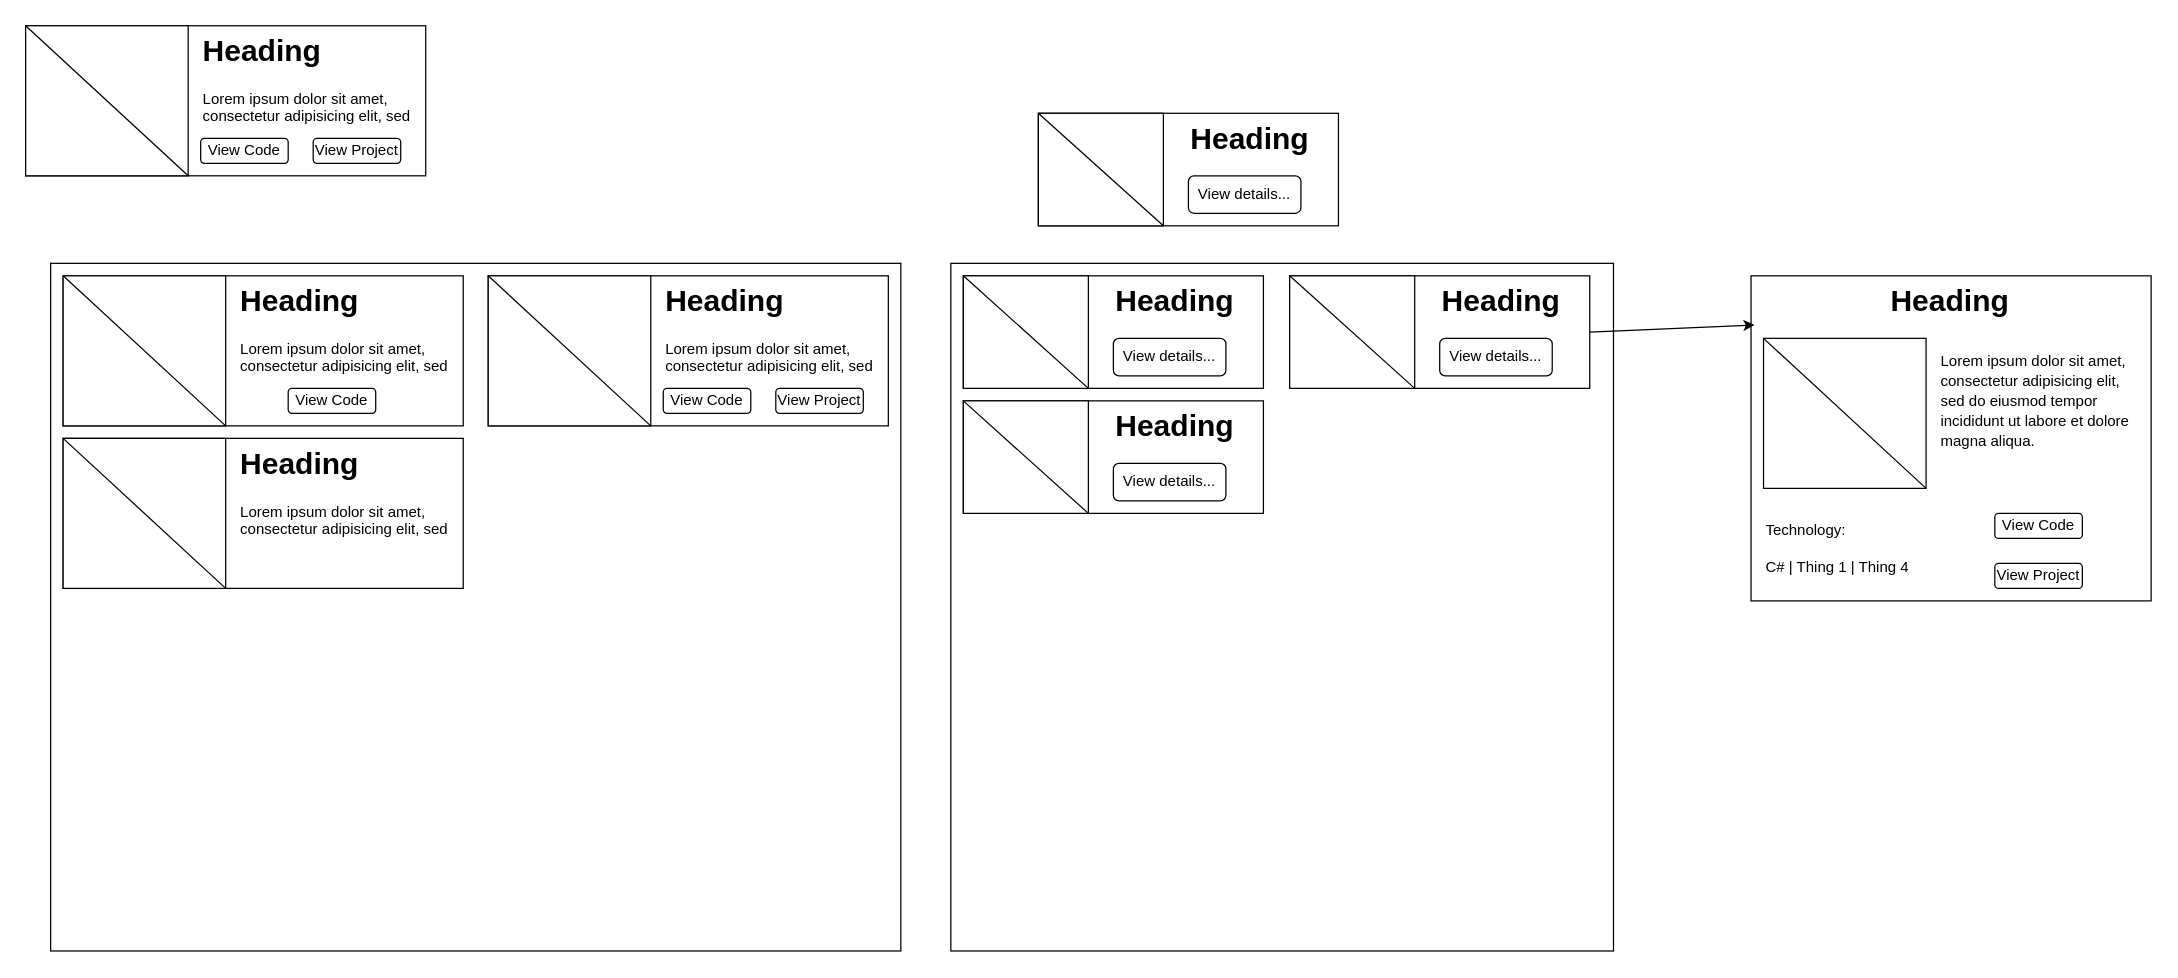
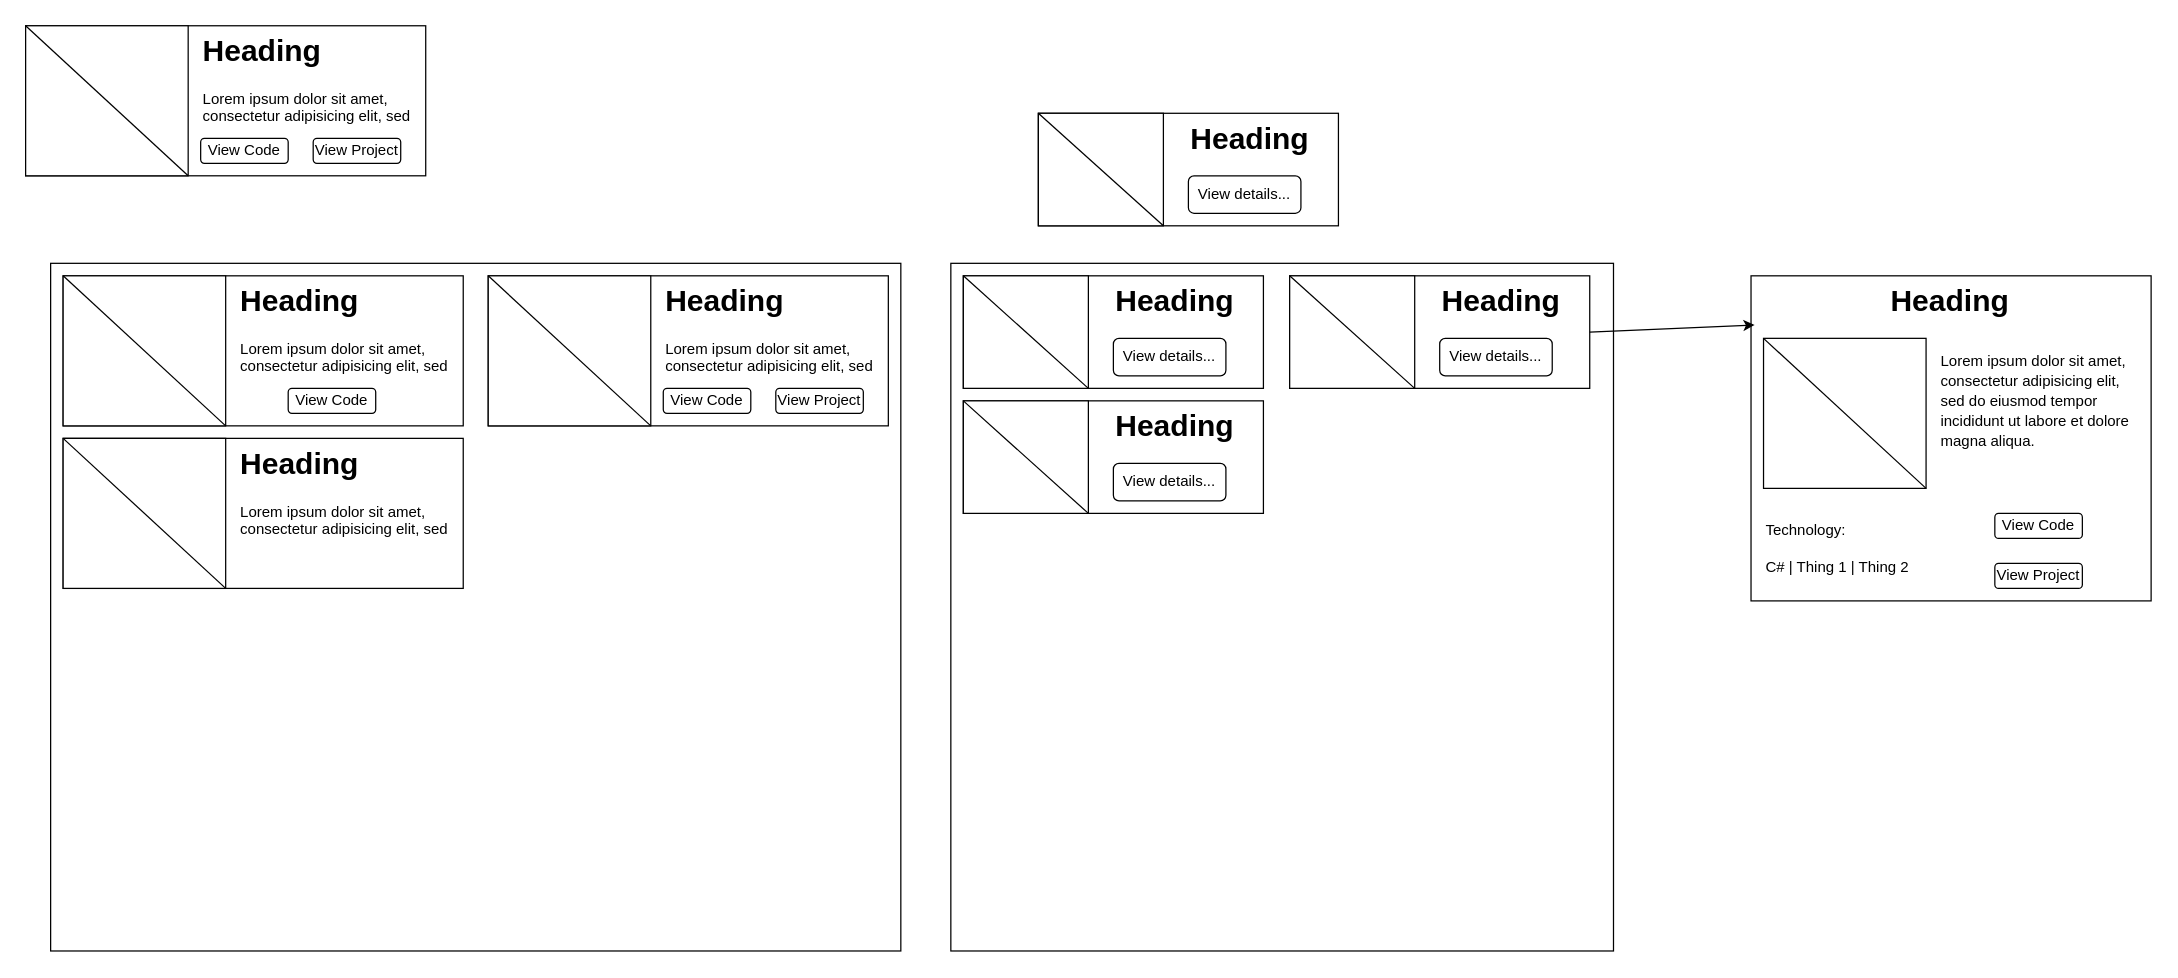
  <mxCell id="0" />
  <mxCell id="1" parent="0" />
  <mxCell id="2" value="" style="rounded=0;whiteSpace=wrap;html=1;" vertex="1" parent="1"><mxGeometry x="40" y="210" width="680" height="550" as="geometry" /></mxCell>
  <mxCell id="3" value="" style="rounded=0;whiteSpace=wrap;html=1;" vertex="1" parent="1"><mxGeometry x="20" y="20" width="320" height="120" as="geometry" /></mxCell>
  <mxCell id="4" value="" style="rounded=0;whiteSpace=wrap;html=1;" vertex="1" parent="1"><mxGeometry x="20" y="20" width="130" height="120" as="geometry" /></mxCell>
  <mxCell id="5" value="" style="endArrow=none;html=1;rounded=0;entryX=0;entryY=0;entryDx=0;entryDy=0;exitX=1;exitY=1;exitDx=0;exitDy=0;" edge="1" parent="1" source="4" target="4"><mxGeometry width="50" height="50" relative="1" as="geometry"><mxPoint x="270" y="340" as="sourcePoint" /><mxPoint x="320" y="290" as="targetPoint" /></mxGeometry></mxCell>
  <mxCell id="6" value="&lt;h1 style=&quot;margin-top: 0px;&quot;&gt;Heading&lt;/h1&gt;&lt;p&gt;Lorem ipsum dolor sit amet, consectetur adipisicing elit, sed do eiusmod tempor incididunt ut labore et dolore magna aliqua.&lt;/p&gt;" style="text;html=1;whiteSpace=wrap;overflow=hidden;rounded=0;" vertex="1" parent="1"><mxGeometry x="160" y="20" width="170" height="80" as="geometry" /></mxCell>
  <mxCell id="7" value="View Code" style="rounded=1;whiteSpace=wrap;html=1;" vertex="1" parent="1"><mxGeometry x="160" y="110" width="70" height="20" as="geometry" /></mxCell>
  <mxCell id="8" value="View Project" style="rounded=1;whiteSpace=wrap;html=1;" vertex="1" parent="1"><mxGeometry x="250" y="110" width="70" height="20" as="geometry" /></mxCell>
  <mxCell id="9" value="" style="rounded=0;whiteSpace=wrap;html=1;" vertex="1" parent="1"><mxGeometry x="50" y="220" width="320" height="120" as="geometry" /></mxCell>
  <mxCell id="10" value="" style="rounded=0;whiteSpace=wrap;html=1;" vertex="1" parent="1"><mxGeometry x="50" y="220" width="130" height="120" as="geometry" /></mxCell>
  <mxCell id="11" value="" style="endArrow=none;html=1;rounded=0;entryX=0;entryY=0;entryDx=0;entryDy=0;exitX=1;exitY=1;exitDx=0;exitDy=0;" edge="1" parent="1" source="10" target="10"><mxGeometry width="50" height="50" relative="1" as="geometry"><mxPoint x="300" y="540" as="sourcePoint" /><mxPoint x="350" y="490" as="targetPoint" /></mxGeometry></mxCell>
  <mxCell id="12" value="&lt;h1 style=&quot;margin-top: 0px;&quot;&gt;Heading&lt;/h1&gt;&lt;p&gt;Lorem ipsum dolor sit amet, consectetur adipisicing elit, sed do eiusmod tempor incididunt ut labore et dolore magna aliqua.&lt;/p&gt;" style="text;html=1;whiteSpace=wrap;overflow=hidden;rounded=0;" vertex="1" parent="1"><mxGeometry x="190" y="220" width="170" height="80" as="geometry" /></mxCell>
  <mxCell id="13" value="View Code" style="rounded=1;whiteSpace=wrap;html=1;" vertex="1" parent="1"><mxGeometry x="230" y="310" width="70" height="20" as="geometry" /></mxCell>
  <mxCell id="14" value="" style="rounded=0;whiteSpace=wrap;html=1;" vertex="1" parent="1"><mxGeometry x="390" y="220" width="320" height="120" as="geometry" /></mxCell>
  <mxCell id="15" value="" style="rounded=0;whiteSpace=wrap;html=1;" vertex="1" parent="1"><mxGeometry x="390" y="220" width="130" height="120" as="geometry" /></mxCell>
  <mxCell id="16" value="" style="endArrow=none;html=1;rounded=0;entryX=0;entryY=0;entryDx=0;entryDy=0;exitX=1;exitY=1;exitDx=0;exitDy=0;" edge="1" parent="1" source="15" target="15"><mxGeometry width="50" height="50" relative="1" as="geometry"><mxPoint x="640" y="540" as="sourcePoint" /><mxPoint x="690" y="490" as="targetPoint" /></mxGeometry></mxCell>
  <mxCell id="17" value="&lt;h1 style=&quot;margin-top: 0px;&quot;&gt;Heading&lt;/h1&gt;&lt;p&gt;Lorem ipsum dolor sit amet, consectetur adipisicing elit, sed do eiusmod tempor incididunt ut labore et dolore magna aliqua.&lt;/p&gt;" style="text;html=1;whiteSpace=wrap;overflow=hidden;rounded=0;" vertex="1" parent="1"><mxGeometry x="530" y="220" width="170" height="80" as="geometry" /></mxCell>
  <mxCell id="18" value="View Code" style="rounded=1;whiteSpace=wrap;html=1;" vertex="1" parent="1"><mxGeometry x="530" y="310" width="70" height="20" as="geometry" /></mxCell>
  <mxCell id="19" value="View Project" style="rounded=1;whiteSpace=wrap;html=1;" vertex="1" parent="1"><mxGeometry x="620" y="310" width="70" height="20" as="geometry" /></mxCell>
  <mxCell id="20" value="" style="rounded=0;whiteSpace=wrap;html=1;" vertex="1" parent="1"><mxGeometry x="50" y="350" width="320" height="120" as="geometry" /></mxCell>
  <mxCell id="21" value="" style="rounded=0;whiteSpace=wrap;html=1;" vertex="1" parent="1"><mxGeometry x="50" y="350" width="130" height="120" as="geometry" /></mxCell>
  <mxCell id="22" value="" style="endArrow=none;html=1;rounded=0;entryX=0;entryY=0;entryDx=0;entryDy=0;exitX=1;exitY=1;exitDx=0;exitDy=0;" edge="1" parent="1" source="21" target="21"><mxGeometry width="50" height="50" relative="1" as="geometry"><mxPoint x="300" y="670" as="sourcePoint" /><mxPoint x="350" y="620" as="targetPoint" /></mxGeometry></mxCell>
  <mxCell id="23" value="&lt;h1 style=&quot;margin-top: 0px;&quot;&gt;Heading&lt;/h1&gt;&lt;p&gt;Lorem ipsum dolor sit amet, consectetur adipisicing elit, sed do eiusmod tempor incididunt ut labore et dolore magna aliqua.&lt;/p&gt;" style="text;html=1;whiteSpace=wrap;overflow=hidden;rounded=0;" vertex="1" parent="1"><mxGeometry x="190" y="350" width="170" height="80" as="geometry" /></mxCell>
  <mxCell id="24" value="" style="rounded=0;whiteSpace=wrap;html=1;" vertex="1" parent="1"><mxGeometry x="760" y="210" width="530" height="550" as="geometry" /></mxCell>
  <mxCell id="25" value="" style="rounded=0;whiteSpace=wrap;html=1;" vertex="1" parent="1"><mxGeometry x="830" y="90" width="240" height="90" as="geometry" /></mxCell>
  <mxCell id="26" value="" style="rounded=0;whiteSpace=wrap;html=1;" vertex="1" parent="1"><mxGeometry x="830" y="90" width="100" height="90" as="geometry" /></mxCell>
  <mxCell id="27" value="" style="endArrow=none;html=1;rounded=0;entryX=0;entryY=0;entryDx=0;entryDy=0;exitX=1;exitY=1;exitDx=0;exitDy=0;" edge="1" parent="1" source="26" target="26"><mxGeometry width="50" height="50" relative="1" as="geometry"><mxPoint x="1080" y="410" as="sourcePoint" /><mxPoint x="1130" y="360" as="targetPoint" /></mxGeometry></mxCell>
  <mxCell id="28" value="View details..." style="rounded=1;whiteSpace=wrap;html=1;" vertex="1" parent="1"><mxGeometry x="950" y="140" width="90" height="30" as="geometry" /></mxCell>
  <mxCell id="29" value="&lt;h1 style=&quot;margin-top: 0px;&quot;&gt;Heading&lt;/h1&gt;&lt;p&gt;&lt;br&gt;&lt;/p&gt;" style="text;html=1;whiteSpace=wrap;overflow=hidden;rounded=0;" vertex="1" parent="1"><mxGeometry x="950" y="90" width="110" height="40" as="geometry" /></mxCell>
  <mxCell id="30" value="" style="rounded=0;whiteSpace=wrap;html=1;" vertex="1" parent="1"><mxGeometry x="770" y="220" width="240" height="90" as="geometry" /></mxCell>
  <mxCell id="31" value="" style="rounded=0;whiteSpace=wrap;html=1;" vertex="1" parent="1"><mxGeometry x="770" y="220" width="100" height="90" as="geometry" /></mxCell>
  <mxCell id="32" value="" style="endArrow=none;html=1;rounded=0;entryX=0;entryY=0;entryDx=0;entryDy=0;exitX=1;exitY=1;exitDx=0;exitDy=0;" edge="1" parent="1" source="31" target="31"><mxGeometry width="50" height="50" relative="1" as="geometry"><mxPoint x="1020" y="540" as="sourcePoint" /><mxPoint x="1070" y="490" as="targetPoint" /></mxGeometry></mxCell>
  <mxCell id="33" value="View details..." style="rounded=1;whiteSpace=wrap;html=1;" vertex="1" parent="1"><mxGeometry x="890" y="270" width="90" height="30" as="geometry" /></mxCell>
  <mxCell id="34" value="&lt;h1 style=&quot;margin-top: 0px;&quot;&gt;Heading&lt;/h1&gt;&lt;p&gt;&lt;br&gt;&lt;/p&gt;" style="text;html=1;whiteSpace=wrap;overflow=hidden;rounded=0;" vertex="1" parent="1"><mxGeometry x="890" y="220" width="110" height="40" as="geometry" /></mxCell>
  <mxCell id="35" value="" style="rounded=0;whiteSpace=wrap;html=1;" vertex="1" parent="1"><mxGeometry x="1031" y="220" width="240" height="90" as="geometry" /></mxCell>
  <mxCell id="36" value="" style="rounded=0;whiteSpace=wrap;html=1;" vertex="1" parent="1"><mxGeometry x="1031" y="220" width="100" height="90" as="geometry" /></mxCell>
  <mxCell id="37" value="" style="endArrow=none;html=1;rounded=0;entryX=0;entryY=0;entryDx=0;entryDy=0;exitX=1;exitY=1;exitDx=0;exitDy=0;" edge="1" parent="1" source="36" target="36"><mxGeometry width="50" height="50" relative="1" as="geometry"><mxPoint x="1281" y="540" as="sourcePoint" /><mxPoint x="1331" y="490" as="targetPoint" /></mxGeometry></mxCell>
  <mxCell id="38" value="View details..." style="rounded=1;whiteSpace=wrap;html=1;" vertex="1" parent="1"><mxGeometry x="1151" y="270" width="90" height="30" as="geometry" /></mxCell>
  <mxCell id="39" value="&lt;h1 style=&quot;margin-top: 0px;&quot;&gt;Heading&lt;/h1&gt;&lt;p&gt;&lt;br&gt;&lt;/p&gt;" style="text;html=1;whiteSpace=wrap;overflow=hidden;rounded=0;" vertex="1" parent="1"><mxGeometry x="1151" y="220" width="110" height="40" as="geometry" /></mxCell>
  <mxCell id="40" value="" style="rounded=0;whiteSpace=wrap;html=1;" vertex="1" parent="1"><mxGeometry x="770" y="320" width="240" height="90" as="geometry" /></mxCell>
  <mxCell id="41" value="" style="rounded=0;whiteSpace=wrap;html=1;" vertex="1" parent="1"><mxGeometry x="770" y="320" width="100" height="90" as="geometry" /></mxCell>
  <mxCell id="42" value="" style="endArrow=none;html=1;rounded=0;entryX=0;entryY=0;entryDx=0;entryDy=0;exitX=1;exitY=1;exitDx=0;exitDy=0;" edge="1" parent="1" source="41" target="41"><mxGeometry width="50" height="50" relative="1" as="geometry"><mxPoint x="1020" y="640" as="sourcePoint" /><mxPoint x="1070" y="590" as="targetPoint" /></mxGeometry></mxCell>
  <mxCell id="43" value="View details..." style="rounded=1;whiteSpace=wrap;html=1;" vertex="1" parent="1"><mxGeometry x="890" y="370" width="90" height="30" as="geometry" /></mxCell>
  <mxCell id="44" value="&lt;h1 style=&quot;margin-top: 0px;&quot;&gt;Heading&lt;/h1&gt;&lt;p&gt;&lt;br&gt;&lt;/p&gt;" style="text;html=1;whiteSpace=wrap;overflow=hidden;rounded=0;" vertex="1" parent="1"><mxGeometry x="890" y="320" width="110" height="40" as="geometry" /></mxCell>
  <mxCell id="45" value="" style="rounded=0;whiteSpace=wrap;html=1;" vertex="1" parent="1"><mxGeometry x="1400" y="220" width="320" height="260" as="geometry" /></mxCell>
  <mxCell id="46" value="" style="rounded=0;whiteSpace=wrap;html=1;" vertex="1" parent="1"><mxGeometry x="1410" y="270" width="130" height="120" as="geometry" /></mxCell>
  <mxCell id="47" value="" style="endArrow=none;html=1;rounded=0;entryX=0;entryY=0;entryDx=0;entryDy=0;exitX=1;exitY=1;exitDx=0;exitDy=0;" edge="1" parent="1" source="46" target="46"><mxGeometry width="50" height="50" relative="1" as="geometry"><mxPoint x="1660" y="590" as="sourcePoint" /><mxPoint x="1710" y="540" as="targetPoint" /></mxGeometry></mxCell>
  <mxCell id="48" value="&lt;h1 style=&quot;margin-top: 0px;&quot;&gt;Heading&lt;/h1&gt;&lt;p&gt;&lt;br&gt;&lt;/p&gt;" style="text;html=1;whiteSpace=wrap;overflow=hidden;rounded=0;" vertex="1" parent="1"><mxGeometry x="1510" y="220" width="100" height="40" as="geometry" /></mxCell>
  <mxCell id="49" value="View Code" style="rounded=1;whiteSpace=wrap;html=1;" vertex="1" parent="1"><mxGeometry x="1595" y="410" width="70" height="20" as="geometry" /></mxCell>
  <mxCell id="50" value="View Project" style="rounded=1;whiteSpace=wrap;html=1;" vertex="1" parent="1"><mxGeometry x="1595" y="450" width="70" height="20" as="geometry" /></mxCell>
  <mxCell id="51" value="" style="endArrow=classic;html=1;rounded=0;entryX=0.009;entryY=0.151;entryDx=0;entryDy=0;exitX=1;exitY=0.5;exitDx=0;exitDy=0;entryPerimeter=0;" edge="1" parent="1" source="35" target="45"><mxGeometry width="50" height="50" relative="1" as="geometry"><mxPoint x="1190" y="810" as="sourcePoint" /><mxPoint x="1240" y="760" as="targetPoint" /></mxGeometry></mxCell>
  <mxCell id="52" value="&lt;p style=&quot;line-height: 110%;&quot;&gt;&lt;/p&gt;&lt;h1 style=&quot;margin-top: 0px; line-height: 50%;&quot;&gt;&lt;span style=&quot;background-color: initial; font-size: 12px; font-weight: normal;&quot;&gt;Lorem ipsum dolor sit amet, consectetur adipisicing elit, sed do eiusmod tempor incididunt ut labore et dolore magna aliqua.&lt;/span&gt;&lt;br&gt;&lt;/h1&gt;&lt;p&gt;&lt;/p&gt;" style="text;html=1;whiteSpace=wrap;overflow=hidden;rounded=0;" vertex="1" parent="1"><mxGeometry x="1550" y="260" width="160" height="120" as="geometry" /></mxCell>
- <mxCell id="53" value="Technology:&amp;nbsp;&lt;div&gt;&lt;br&gt;&lt;/div&gt;&lt;div&gt;C# | Thing 1 | Thing 4&amp;nbsp;&lt;/div&gt;" style="text;html=1;whiteSpace=wrap;overflow=hidden;rounded=0;" vertex="1" parent="1"><mxGeometry x="1410" y="410" width="140" height="60" as="geometry" /></mxCell>
+ <mxCell id="53" value="Technology:&amp;nbsp;&lt;div&gt;&lt;br&gt;&lt;/div&gt;&lt;div&gt;C# | Thing 1 | Thing 2&amp;nbsp;&lt;/div&gt;" style="text;html=1;whiteSpace=wrap;overflow=hidden;rounded=0;" vertex="1" parent="1"><mxGeometry x="1410" y="410" width="140" height="60" as="geometry" /></mxCell>
